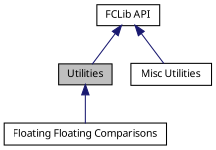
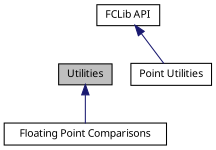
  digraph {
    rankdir=TB
    node [color=black fillcolor=white fontname="FreeSans.ttf" fontsize=10 shape=record style=filled]
    edge [color=midnightblue dir=back fontname="FreeSans.ttf" fontsize=8 labelfontname="FreeSans.ttf" labelfontsize=8 shape=plaintext style=solid]
-   n1 [height=0.2 label="Floating Floating Comparisons" width=0.4]
+   n1 [height=0.2 label="Floating Point Comparisons" width=0.4]
    n2 [fillcolor=grey75 fontcolor=black height=0.2 label=Utilities width=0.4]
-   n3 [height=0.2 label="Misc Utilities" width=0.4]
+   n3 [height=0.2 label="Point Utilities" width=0.4]
    n4 [height=0.2 label="FCLib API" width=0.4]
    n2 -> n1
-   n4 -> n2
    n4 -> n3
  }
